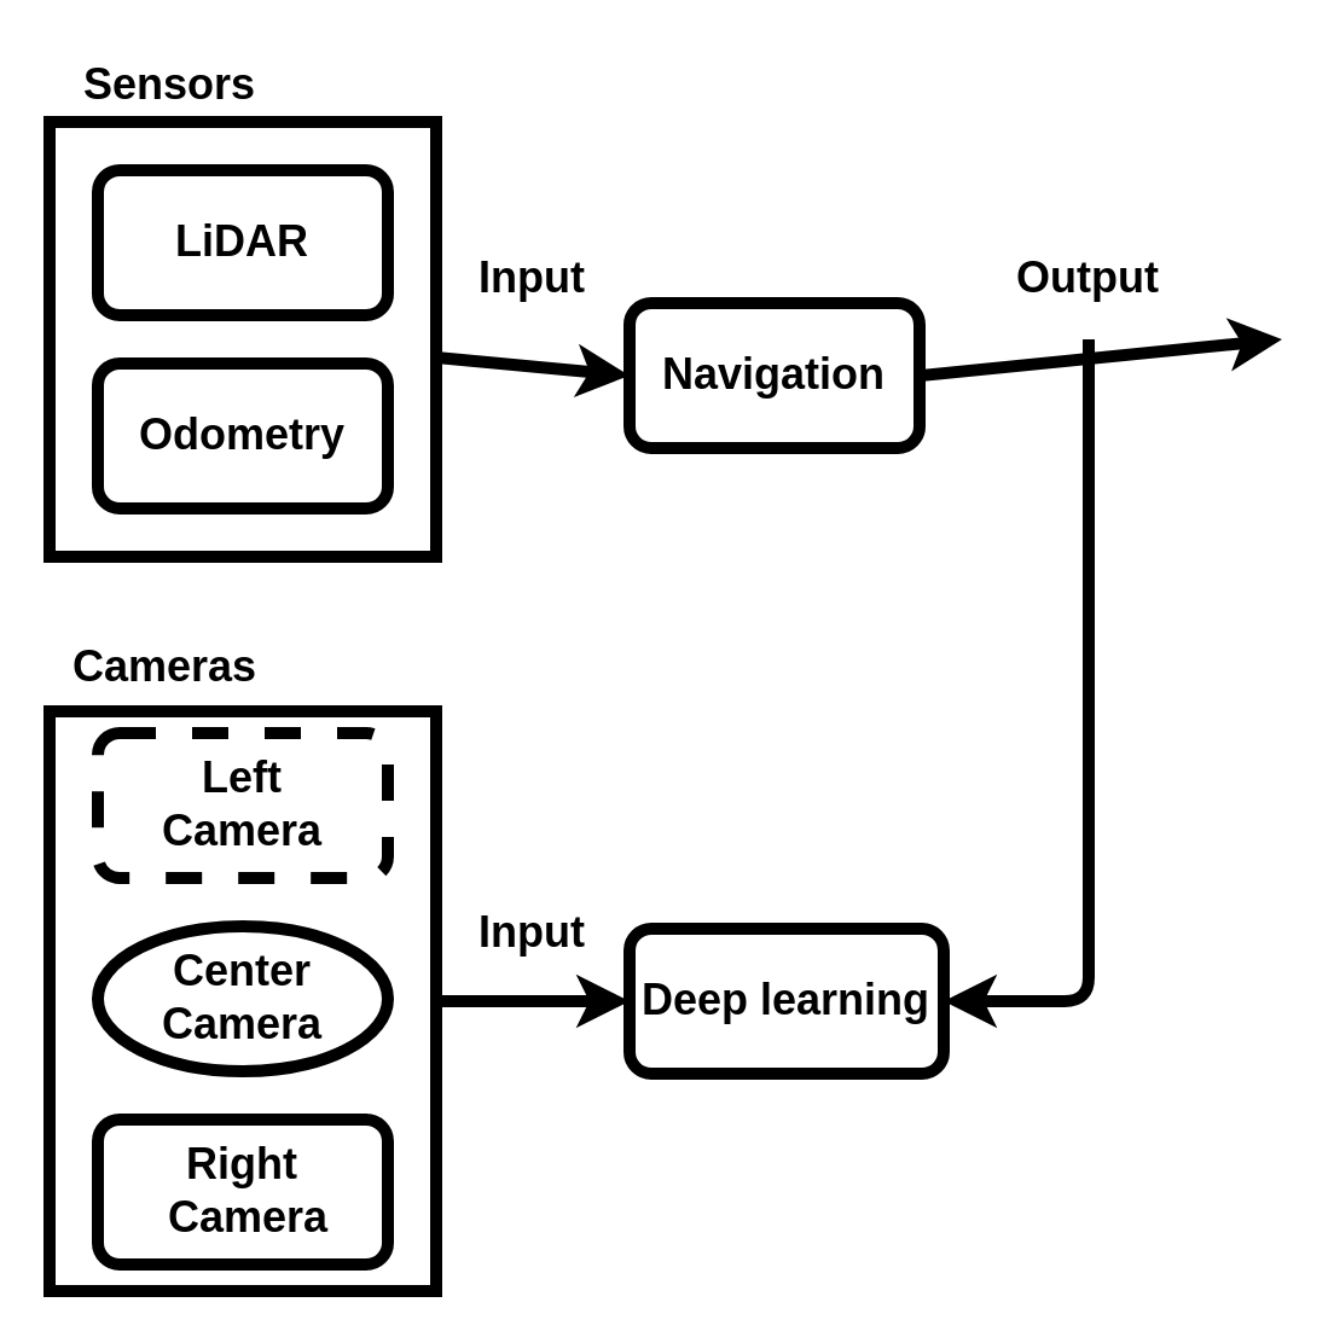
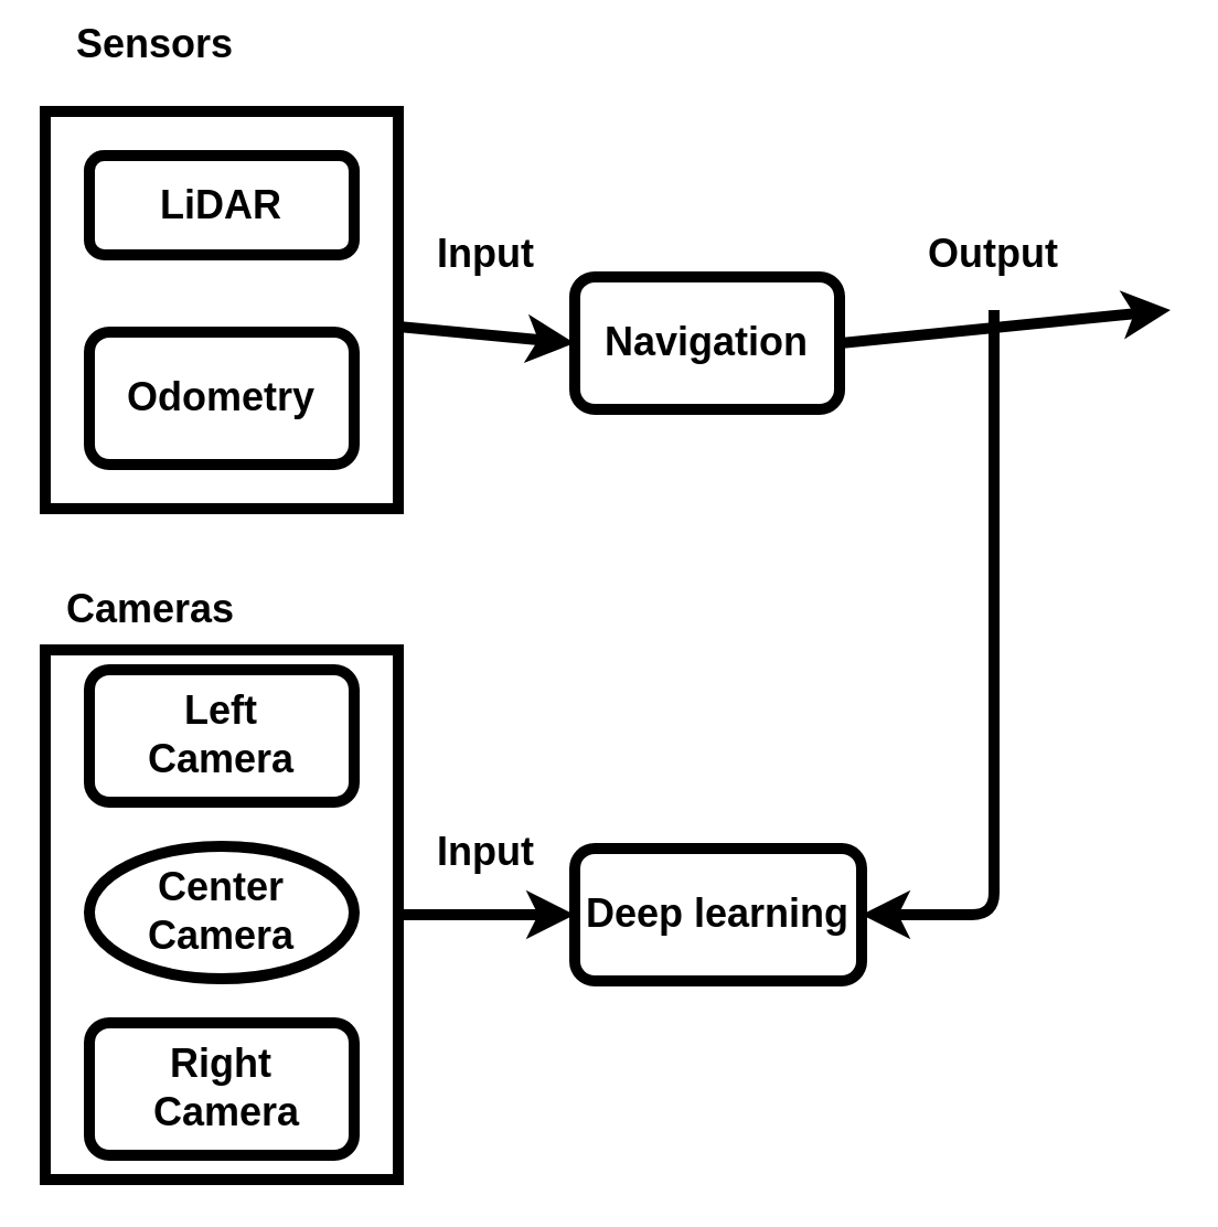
  <mxCell id="0" />
  <mxCell id="1" parent="0" />
  <mxCell id="2" value="" style="rounded=0;whiteSpace=wrap;html=1;fontSize=18;fontColor=#000000;strokeColor=#000000;strokeWidth=5;fillColor=none;" parent="1" vertex="1"><mxGeometry x="20" y="294" width="160" height="240" as="geometry" /></mxCell>
- <mxCell id="3" value="&lt;font color=&quot;#000000&quot; size=&quot;1&quot;&gt;&lt;b style=&quot;font-size: 18px&quot;&gt;LiDAR&lt;/b&gt;&lt;/font&gt;" style="rounded=1;whiteSpace=wrap;html=1;fillColor=none;strokeColor=#000000;strokeWidth=5;" parent="1" vertex="1"><mxGeometry x="40" y="70" width="120" height="60" as="geometry" /></mxCell>
+ <mxCell id="3" value="&lt;font color=&quot;#000000&quot; size=&quot;1&quot;&gt;&lt;b style=&quot;font-size: 18px&quot;&gt;LiDAR&lt;/b&gt;&lt;/font&gt;" style="rounded=1;whiteSpace=wrap;html=1;fillColor=none;strokeColor=#000000;strokeWidth=5;" parent="1" vertex="1"><mxGeometry x="40" y="70" width="120" height="45" as="geometry" /></mxCell>
  <mxCell id="4" value="&lt;font color=&quot;#000000&quot; size=&quot;1&quot;&gt;&lt;b style=&quot;font-size: 18px&quot;&gt;Odometry&lt;/b&gt;&lt;/font&gt;" style="rounded=1;whiteSpace=wrap;html=1;fillColor=none;strokeColor=#000000;strokeWidth=5;" parent="1" vertex="1"><mxGeometry x="40" y="150" width="120" height="60" as="geometry" /></mxCell>
- <mxCell id="5" value="&lt;font color=&quot;#000000&quot; size=&quot;1&quot;&gt;&lt;b style=&quot;font-size: 18px&quot;&gt;Left &lt;br&gt;Camera&lt;/b&gt;&lt;/font&gt;" style="rounded=1;whiteSpace=wrap;html=1;fillColor=none;strokeColor=#000000;strokeWidth=5;dashed=1;" parent="1" vertex="1"><mxGeometry x="40" y="303" width="120" height="60" as="geometry" /></mxCell>
+ <mxCell id="5" value="&lt;font color=&quot;#000000&quot; size=&quot;1&quot;&gt;&lt;b style=&quot;font-size: 18px&quot;&gt;Left &lt;br&gt;Camera&lt;/b&gt;&lt;/font&gt;" style="rounded=1;whiteSpace=wrap;html=1;fillColor=none;strokeColor=#000000;strokeWidth=5;" parent="1" vertex="1"><mxGeometry x="40" y="303" width="120" height="60" as="geometry" /></mxCell>
  <mxCell id="6" value="&lt;span style=&quot;color: rgb(0 , 0 , 0)&quot;&gt;&lt;b&gt;&lt;font style=&quot;font-size: 18px&quot;&gt;Center Camera&lt;/font&gt;&lt;/b&gt;&lt;/span&gt;" style="ellipse;whiteSpace=wrap;html=1;fillColor=none;strokeColor=#000000;strokeWidth=5;" parent="1" vertex="1"><mxGeometry x="40" y="383" width="120" height="60" as="geometry" /></mxCell>
  <mxCell id="7" value="&lt;span style=&quot;color: rgb(0 , 0 , 0)&quot;&gt;&lt;b&gt;&lt;font style=&quot;font-size: 18px&quot;&gt;Right&lt;br&gt;&amp;nbsp;Camera&lt;/font&gt;&lt;/b&gt;&lt;/span&gt;" style="rounded=1;whiteSpace=wrap;html=1;fillColor=none;strokeColor=#000000;strokeWidth=5;" parent="1" vertex="1"><mxGeometry x="40" y="463" width="120" height="60" as="geometry" /></mxCell>
  <mxCell id="8" value="&lt;font color=&quot;#000000&quot; size=&quot;1&quot;&gt;&lt;b style=&quot;font-size: 18px&quot;&gt;Navigation&lt;/b&gt;&lt;/font&gt;" style="rounded=1;whiteSpace=wrap;html=1;fillColor=none;strokeColor=#000000;strokeWidth=5;" parent="1" vertex="1"><mxGeometry x="260" y="125" width="120" height="60" as="geometry" /></mxCell>
  <mxCell id="9" value="&lt;b style=&quot;font-size: 18px&quot;&gt;&lt;font color=&quot;#000000&quot; style=&quot;font-size: 18px&quot;&gt;Deep&lt;/font&gt; &lt;font color=&quot;#000000&quot; style=&quot;font-size: 18px&quot;&gt;learning&lt;/font&gt;&lt;/b&gt;" style="rounded=1;whiteSpace=wrap;html=1;fillColor=none;strokeColor=#000000;strokeWidth=5;" parent="1" vertex="1"><mxGeometry x="260" y="384" width="130" height="60" as="geometry" /></mxCell>
  <mxCell id="10" style="edgeStyle=none;html=1;entryX=0;entryY=0.5;entryDx=0;entryDy=0;fontSize=18;fontColor=#000000;strokeColor=#000000;strokeWidth=5;" parent="1" source="11" target="8" edge="1"><mxGeometry relative="1" as="geometry" /></mxCell>
  <mxCell id="11" value="" style="rounded=0;whiteSpace=wrap;html=1;fontSize=18;fontColor=#000000;strokeColor=#000000;strokeWidth=5;fillColor=none;" parent="1" vertex="1"><mxGeometry x="20" y="50" width="160" height="180" as="geometry" /></mxCell>
  <mxCell id="12" value="" style="edgeStyle=none;html=1;fontSize=18;fontColor=#000000;strokeColor=#000000;strokeWidth=5;" parent="1" source="2" target="9" edge="1"><mxGeometry relative="1" as="geometry" /></mxCell>
  <mxCell id="13" value="" style="endArrow=classic;html=1;fontSize=18;fontColor=#000000;strokeColor=#000000;strokeWidth=5;exitX=1;exitY=0.5;exitDx=0;exitDy=0;" parent="1" source="8" edge="1"><mxGeometry width="50" height="50" relative="1" as="geometry"><mxPoint x="220" y="260" as="sourcePoint" /><mxPoint x="530" y="140" as="targetPoint" /></mxGeometry></mxCell>
  <mxCell id="14" value="" style="endArrow=classic;html=1;fontSize=18;fontColor=#000000;strokeColor=#000000;strokeWidth=5;entryX=1;entryY=0.5;entryDx=0;entryDy=0;" parent="1" target="9" edge="1"><mxGeometry width="50" height="50" relative="1" as="geometry"><mxPoint x="450" y="140" as="sourcePoint" /><mxPoint x="430" y="424" as="targetPoint" /><Array as="points"><mxPoint x="450" y="414" /></Array></mxGeometry></mxCell>
  <mxCell id="15" value="&lt;b&gt;Input&lt;/b&gt;" style="text;html=1;strokeColor=none;fillColor=none;align=center;verticalAlign=middle;whiteSpace=wrap;rounded=0;fontSize=18;fontColor=#000000;" parent="1" vertex="1"><mxGeometry x="190" y="100" width="60" height="30" as="geometry" /></mxCell>
  <mxCell id="16" value="&lt;b&gt;Input&lt;/b&gt;" style="text;html=1;strokeColor=none;fillColor=none;align=center;verticalAlign=middle;whiteSpace=wrap;rounded=0;fontSize=18;fontColor=#000000;" parent="1" vertex="1"><mxGeometry x="190" y="371" width="60" height="30" as="geometry" /></mxCell>
  <mxCell id="17" value="&lt;b&gt;Output&lt;/b&gt;" style="text;html=1;strokeColor=none;fillColor=none;align=center;verticalAlign=middle;whiteSpace=wrap;rounded=0;fontSize=18;fontColor=#000000;" parent="1" vertex="1"><mxGeometry x="420" y="100" width="60" height="30" as="geometry" /></mxCell>
- <mxCell id="18" value="&lt;b&gt;Sensors&lt;/b&gt;" style="text;html=1;strokeColor=none;fillColor=none;align=center;verticalAlign=middle;whiteSpace=wrap;rounded=0;fontSize=18;fontColor=#000000;" parent="1" vertex="1"><mxGeometry x="40" y="20" width="60" height="30" as="geometry" /></mxCell>
+ <mxCell id="18" value="&lt;b&gt;Sensors&lt;/b&gt;" style="text;html=1;strokeColor=none;fillColor=none;align=center;verticalAlign=middle;whiteSpace=wrap;rounded=0;fontSize=18;fontColor=#000000;" parent="1" vertex="1"><mxGeometry x="40" y="5" width="60" height="30" as="geometry" /></mxCell>
  <mxCell id="19" value="&lt;b&gt;Cameras&lt;/b&gt;" style="text;html=1;strokeColor=none;fillColor=none;align=center;verticalAlign=middle;whiteSpace=wrap;rounded=0;fontSize=18;fontColor=#000000;" parent="1" vertex="1"><mxGeometry x="38" y="261" width="60" height="30" as="geometry" /></mxCell>
